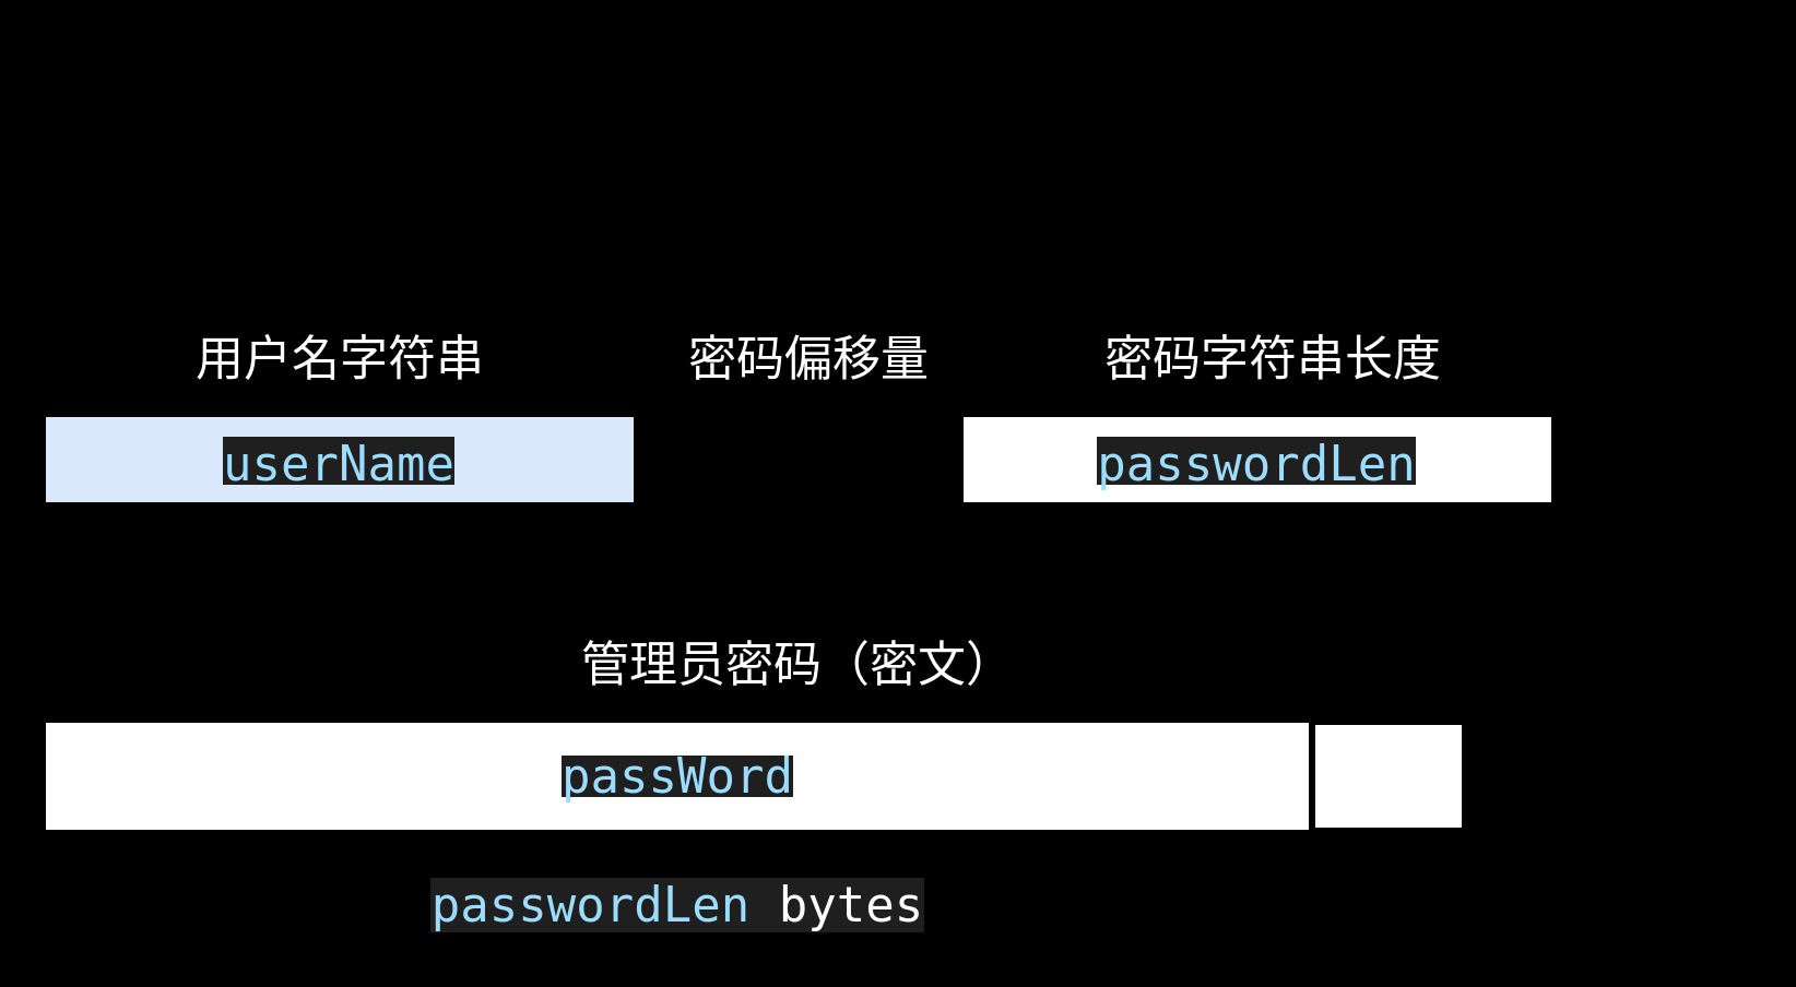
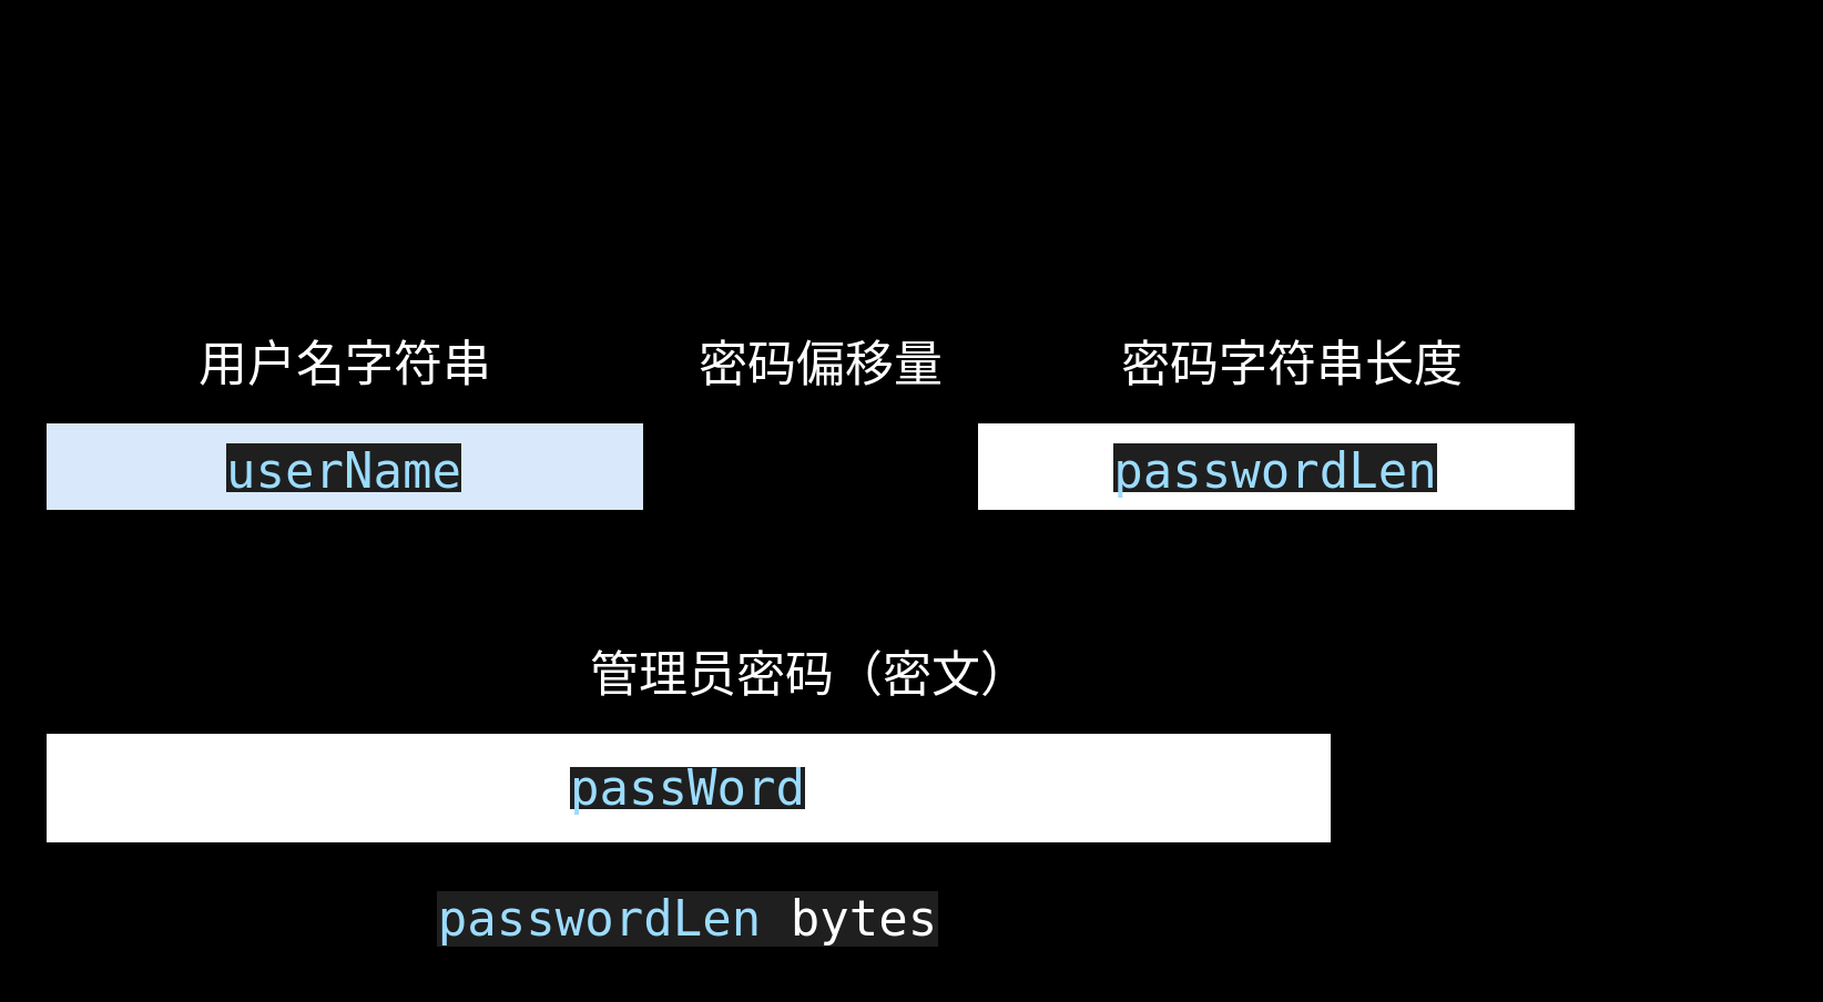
  <mxCell id="0" />
  <mxCell id="1" parent="0" />
  <mxCell id="2" value="&lt;font style=&quot;font-size: 32px;&quot;&gt;管理员账户数据文件结构图示&lt;/font&gt;" style="text;html=1;strokeColor=default;fillColor=none;align=center;verticalAlign=middle;whiteSpace=wrap;rounded=0;strokeWidth=3;" vertex="1" parent="1"><mxGeometry x="50" y="20" width="420" height="50" as="geometry" /></mxCell>
  <mxCell id="3" value="&lt;div style=&quot;color: rgb(204, 204, 204); background-color: rgb(31, 31, 31); font-family: Consolas, 微软雅黑, monospace, Consolas, &amp;quot;Courier New&amp;quot;, monospace; line-height: 19px;&quot;&gt;&lt;span style=&quot;color: rgb(156, 220, 254);&quot;&gt;&lt;font style=&quot;font-size: 22px;&quot;&gt;userName&lt;/font&gt;&lt;/span&gt;&lt;/div&gt;" style="rounded=0;whiteSpace=wrap;html=1;fontSize=32;fillColor=#dae8fc;" vertex="1" parent="1"><mxGeometry x="20" y="190" width="270" height="40" as="geometry" /></mxCell>
  <mxCell id="4" value="&lt;font style=&quot;font-size: 20px;&quot;&gt;8&amp;nbsp; bytes&lt;/font&gt;" style="text;html=1;strokeColor=none;fillColor=none;align=center;verticalAlign=middle;whiteSpace=wrap;rounded=0;fontSize=22;" vertex="1" parent="1"><mxGeometry x="107.5" y="230" width="95" height="30" as="geometry" /></mxCell>
  <mxCell id="5" value="&lt;font style=&quot;font-size: 20px;&quot;&gt;4&amp;nbsp; bytes&lt;/font&gt;" style="text;html=1;strokeColor=none;fillColor=none;align=center;verticalAlign=middle;whiteSpace=wrap;rounded=0;fontSize=22;" vertex="1" parent="1"><mxGeometry x="317.5" y="230" width="95" height="30" as="geometry" /></mxCell>
  <mxCell id="6" value="&lt;div style=&quot;color: rgb(204, 204, 204); background-color: rgb(31, 31, 31); font-family: Consolas, 微软雅黑, monospace, Consolas, &amp;quot;Courier New&amp;quot;, monospace; line-height: 19px;&quot;&gt;&lt;div style=&quot;line-height: 19px;&quot;&gt;&lt;span style=&quot;color: rgb(156, 220, 254);&quot;&gt;&lt;font style=&quot;font-size: 22px;&quot;&gt;passwordLen&lt;/font&gt;&lt;/span&gt;&lt;/div&gt;&lt;/div&gt;" style="rounded=0;whiteSpace=wrap;html=1;fontSize=32;align=center;" vertex="1" parent="1"><mxGeometry x="440" y="190" width="270" height="40" as="geometry" /></mxCell>
  <mxCell id="7" value="&lt;font style=&quot;font-size: 20px;&quot;&gt;8&amp;nbsp; bytes&lt;/font&gt;" style="text;html=1;strokeColor=none;fillColor=none;align=center;verticalAlign=middle;whiteSpace=wrap;rounded=0;fontSize=22;" vertex="1" parent="1"><mxGeometry x="527.5" y="240" width="95" height="30" as="geometry" /></mxCell>
  <mxCell id="8" value="下接连续" style="text;html=1;strokeColor=none;fillColor=none;align=center;verticalAlign=middle;whiteSpace=wrap;rounded=0;fontSize=22;" vertex="1" parent="1"><mxGeometry x="740" y="195" width="60" height="30" as="geometry" /></mxCell>
  <mxCell id="9" value="&lt;div style=&quot;color: rgb(204, 204, 204); background-color: rgb(31, 31, 31); font-family: Consolas, 微软雅黑, monospace, Consolas, &amp;quot;Courier New&amp;quot;, monospace; line-height: 19px;&quot;&gt;&lt;span style=&quot;color: rgb(156, 220, 254);&quot;&gt;&lt;font style=&quot;font-size: 22px;&quot;&gt;passWord&lt;/font&gt;&lt;/span&gt;&lt;/div&gt;" style="rounded=0;whiteSpace=wrap;html=1;fontSize=22;" vertex="1" parent="1"><mxGeometry x="20" y="330" width="580" height="50" as="geometry" /></mxCell>
  <mxCell id="10" value="&lt;span style=&quot;color: rgb(156, 220, 254); font-family: Consolas, 微软雅黑, monospace, Consolas, &amp;quot;Courier New&amp;quot;, monospace; background-color: rgb(31, 31, 31);&quot;&gt;passwordLen &lt;/span&gt;&lt;span style=&quot;font-family: Consolas, 微软雅黑, monospace, Consolas, &amp;quot;Courier New&amp;quot;, monospace; background-color: rgb(31, 31, 31);&quot;&gt;&lt;font color=&quot;#ffffff&quot;&gt;bytes&lt;/font&gt;&lt;/span&gt;" style="text;html=1;strokeColor=none;fillColor=none;align=center;verticalAlign=middle;whiteSpace=wrap;rounded=0;fontSize=22;" vertex="1" parent="1"><mxGeometry x="195" y="400" width="230" height="30" as="geometry" /></mxCell>
- <mxCell id="11" value="EOF" style="rounded=0;whiteSpace=wrap;html=1;strokeColor=default;strokeWidth=3;fontSize=22;fontColor=#FFFFFF;" vertex="1" parent="1"><mxGeometry x="600" y="330" width="70" height="50" as="geometry" /></mxCell>
  <mxCell id="12" value="用户名字符串" style="text;html=1;strokeColor=none;fillColor=none;align=center;verticalAlign=middle;whiteSpace=wrap;rounded=0;strokeWidth=3;fontSize=22;fontColor=#FFFFFF;" vertex="1" parent="1"><mxGeometry x="77.5" y="150" width="155" height="30" as="geometry" /></mxCell>
  <mxCell id="13" value="密码偏移量" style="text;html=1;strokeColor=none;fillColor=none;align=center;verticalAlign=middle;whiteSpace=wrap;rounded=0;strokeWidth=3;fontSize=22;fontColor=#FFFFFF;" vertex="1" parent="1"><mxGeometry x="300" y="150" width="140" height="30" as="geometry" /></mxCell>
  <mxCell id="14" value="密码字符串长度" style="text;html=1;strokeColor=none;fillColor=none;align=center;verticalAlign=middle;whiteSpace=wrap;rounded=0;strokeWidth=3;fontSize=22;fontColor=#FFFFFF;" vertex="1" parent="1"><mxGeometry x="495" y="150" width="175" height="30" as="geometry" /></mxCell>
  <mxCell id="15" value="管理员密码（密文）" style="text;html=1;strokeColor=none;fillColor=none;align=center;verticalAlign=middle;whiteSpace=wrap;rounded=0;strokeWidth=3;fontSize=22;fontColor=#FFFFFF;" vertex="1" parent="1"><mxGeometry x="210" y="290" width="310" height="30" as="geometry" /></mxCell>
